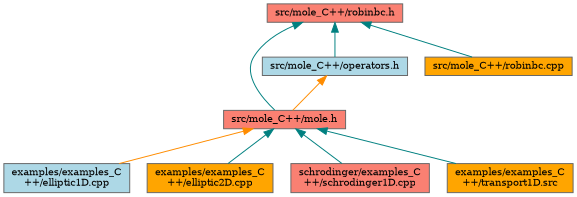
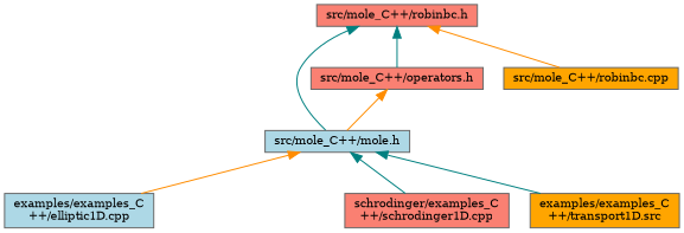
  digraph {
    fontname="DejaVu Serif"
    node [color=grey40 fillcolor=salmon fontname="DejaVu Serif" fontsize=10 shape=box style=filled]
    edge [color=teal dir=back fontname="DejaVu Serif" fontsize=10 labelfontname=Helvetica labelfontsize=10 style=solid]
    n1 [color=gray40 fontcolor=black height=0.2 label="src/mole_C++/robinbc.h" width=0.4]
-   n2 [height=0.2 label="src/mole_C++/mole.h" width=0.4]
-   n3 [fillcolor=lightblue height=0.2 label="src/mole_C++/operators.h" width=0.4]
+   n2 [fillcolor=lightblue height=0.2 label="src/mole_C++/mole.h" width=0.4]
+   n3 [height=0.2 label="src/mole_C++/operators.h" width=0.4]
    n4 [fillcolor=orange height=0.2 label="src/mole_C++/robinbc.cpp" width=0.4]
    n5 [fillcolor=lightblue height=0.2 label="examples/examples_C\l++/elliptic1D.cpp" width=0.4]
-   n6 [fillcolor=orange height=0.2 label="examples/examples_C\l++/elliptic2D.cpp" width=0.4]
    n7 [height=0.2 label="schrodinger/examples_C\l++/schrodinger1D.cpp" width=0.4]
    n8 [fillcolor=orange height=0.2 label="examples/examples_C\l++/transport1D.src" width=0.4]
    n1 -> n2
    n1 -> n3
-   n1 -> n4
+   n1 -> n4 [color=darkorange]
    n2 -> n5 [color=darkorange]
-   n2 -> n6
    n2 -> n7
    n2 -> n8
    n3 -> n2 [color=darkorange]
  }
